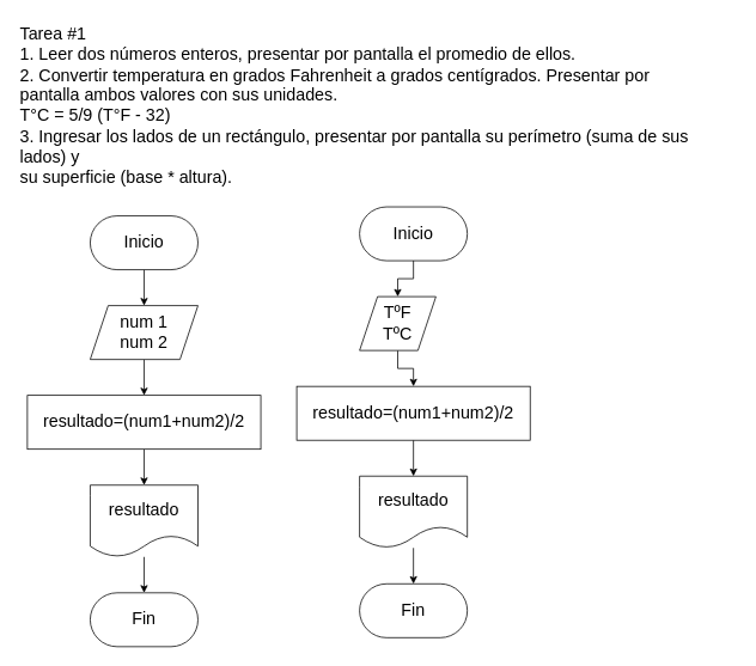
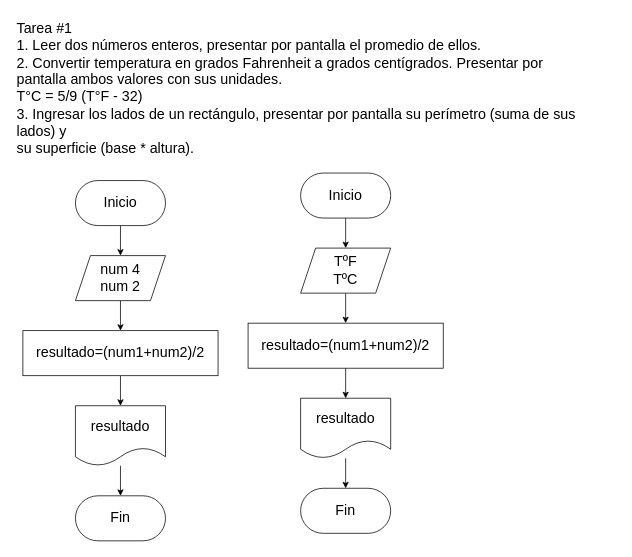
  <mxCell id="0" />
  <mxCell id="1" parent="0" />
  <mxCell id="2" style="edgeStyle=orthogonalEdgeStyle;rounded=0;orthogonalLoop=1;jettySize=auto;html=1;exitX=0.5;exitY=1;exitDx=0;exitDy=0;entryX=0.5;entryY=0;entryDx=0;entryDy=0;fontSize=19;" edge="1" parent="1" source="3" target="6"><mxGeometry relative="1" as="geometry" /></mxCell>
  <mxCell id="3" value="&lt;font style=&quot;font-size: 19px;&quot;&gt;Inicio&lt;/font&gt;" style="rounded=1;whiteSpace=wrap;html=1;arcSize=50;" vertex="1" parent="1"><mxGeometry x="100" y="240" width="120" height="60" as="geometry" /></mxCell>
  <mxCell id="4" value="Tarea #1&#10;1. Leer dos números enteros, presentar por pantalla el promedio de ellos.&#10;2. Convertir temperatura en grados Fahrenheit a grados centígrados. Presentar por&#10;pantalla ambos valores con sus unidades.&#10;T°C = 5/9 (T°F - 32)&#10;3. Ingresar los lados de un rectángulo, presentar por pantalla su perímetro (suma de sus lados) y&#10;su superficie (base * altura)." style="text;whiteSpace=wrap;html=1;fontSize=19;" vertex="1" parent="1"><mxGeometry width="800" height="250" as="geometry" x="20" y="20" /></mxCell>
  <mxCell id="5" style="edgeStyle=orthogonalEdgeStyle;rounded=0;orthogonalLoop=1;jettySize=auto;html=1;exitX=0.5;exitY=1;exitDx=0;exitDy=0;entryX=0.5;entryY=0;entryDx=0;entryDy=0;fontSize=19;" edge="1" parent="1" source="6" target="8"><mxGeometry relative="1" as="geometry" /></mxCell>
- <mxCell id="6" value="num 1&lt;br&gt;num 2" style="shape=parallelogram;perimeter=parallelogramPerimeter;whiteSpace=wrap;html=1;fixedSize=1;fontSize=19;" vertex="1" parent="1"><mxGeometry x="100" y="340" width="120" height="60" as="geometry" /></mxCell>
+ <mxCell id="6" value="num 4&lt;br&gt;num 2" style="shape=parallelogram;perimeter=parallelogramPerimeter;whiteSpace=wrap;html=1;fixedSize=1;fontSize=19;" vertex="1" parent="1"><mxGeometry x="100" y="340" width="120" height="60" as="geometry" /></mxCell>
  <mxCell id="7" style="edgeStyle=orthogonalEdgeStyle;rounded=0;orthogonalLoop=1;jettySize=auto;html=1;exitX=0.5;exitY=1;exitDx=0;exitDy=0;entryX=0.5;entryY=0;entryDx=0;entryDy=0;fontSize=19;" edge="1" parent="1" source="8" target="10"><mxGeometry relative="1" as="geometry" /></mxCell>
  <mxCell id="8" value="resultado=(num1+num2)/2" style="rounded=0;whiteSpace=wrap;html=1;fontSize=19;" vertex="1" parent="1"><mxGeometry x="30" y="440" width="260" height="60" as="geometry" /></mxCell>
  <mxCell id="9" style="edgeStyle=orthogonalEdgeStyle;rounded=0;orthogonalLoop=1;jettySize=auto;html=1;fontSize=19;entryX=0.5;entryY=0;entryDx=0;entryDy=0;" edge="1" parent="1" source="10" target="11"><mxGeometry relative="1" as="geometry"><mxPoint x="160" y="630" as="targetPoint" /></mxGeometry></mxCell>
  <mxCell id="10" value="resultado" style="shape=document;whiteSpace=wrap;html=1;boundedLbl=1;fontSize=19;" vertex="1" parent="1"><mxGeometry x="100" y="540" width="120" height="80" as="geometry" /></mxCell>
  <mxCell id="11" value="&lt;font style=&quot;font-size: 19px;&quot;&gt;Fin&lt;/font&gt;" style="rounded=1;whiteSpace=wrap;html=1;arcSize=50;" vertex="1" parent="1"><mxGeometry x="100" y="660" width="120" height="60" as="geometry" /></mxCell>
  <mxCell id="12" style="edgeStyle=orthogonalEdgeStyle;rounded=0;orthogonalLoop=1;jettySize=auto;html=1;exitX=0.5;exitY=1;exitDx=0;exitDy=0;entryX=0.5;entryY=0;entryDx=0;entryDy=0;fontSize=19;" edge="1" parent="1" source="13" target="15"><mxGeometry relative="1" as="geometry" /></mxCell>
  <mxCell id="13" value="&lt;font style=&quot;font-size: 19px;&quot;&gt;Inicio&lt;/font&gt;" style="rounded=1;whiteSpace=wrap;html=1;arcSize=50;" vertex="1" parent="1"><mxGeometry x="400" y="230" width="120" height="60" as="geometry" /></mxCell>
  <mxCell id="14" style="edgeStyle=orthogonalEdgeStyle;rounded=0;orthogonalLoop=1;jettySize=auto;html=1;exitX=0.5;exitY=1;exitDx=0;exitDy=0;entryX=0.5;entryY=0;entryDx=0;entryDy=0;fontSize=19;" edge="1" parent="1" source="15" target="17"><mxGeometry relative="1" as="geometry" /></mxCell>
- <mxCell id="15" value="TºF&lt;br&gt;TºC" style="shape=parallelogram;perimeter=parallelogramPerimeter;whiteSpace=wrap;html=1;fixedSize=1;fontSize=19;" vertex="1" parent="1"><mxGeometry x="400" y="330" width="85" height="60" as="geometry" /></mxCell>
+ <mxCell id="15" value="TºF&lt;br&gt;TºC" style="shape=parallelogram;perimeter=parallelogramPerimeter;whiteSpace=wrap;html=1;fixedSize=1;fontSize=19;" vertex="1" parent="1"><mxGeometry x="400" y="330" width="120" height="60" as="geometry" /></mxCell>
  <mxCell id="16" style="edgeStyle=orthogonalEdgeStyle;rounded=0;orthogonalLoop=1;jettySize=auto;html=1;exitX=0.5;exitY=1;exitDx=0;exitDy=0;entryX=0.5;entryY=0;entryDx=0;entryDy=0;fontSize=19;" edge="1" parent="1" source="17" target="19"><mxGeometry relative="1" as="geometry" /></mxCell>
  <mxCell id="17" value="resultado=(num1+num2)/2" style="rounded=0;whiteSpace=wrap;html=1;fontSize=19;" vertex="1" parent="1"><mxGeometry x="330" y="430" width="260" height="60" as="geometry" /></mxCell>
  <mxCell id="18" style="edgeStyle=orthogonalEdgeStyle;rounded=0;orthogonalLoop=1;jettySize=auto;html=1;fontSize=19;entryX=0.5;entryY=0;entryDx=0;entryDy=0;" edge="1" parent="1" source="19" target="20"><mxGeometry relative="1" as="geometry"><mxPoint x="460" y="620" as="targetPoint" /></mxGeometry></mxCell>
  <mxCell id="19" value="resultado" style="shape=document;whiteSpace=wrap;html=1;boundedLbl=1;fontSize=19;" vertex="1" parent="1"><mxGeometry x="400" y="530" width="120" height="80" as="geometry" /></mxCell>
  <mxCell id="20" value="&lt;font style=&quot;font-size: 19px;&quot;&gt;Fin&lt;/font&gt;" style="rounded=1;whiteSpace=wrap;html=1;arcSize=50;" vertex="1" parent="1"><mxGeometry x="400" y="650" width="120" height="60" as="geometry" /></mxCell>
